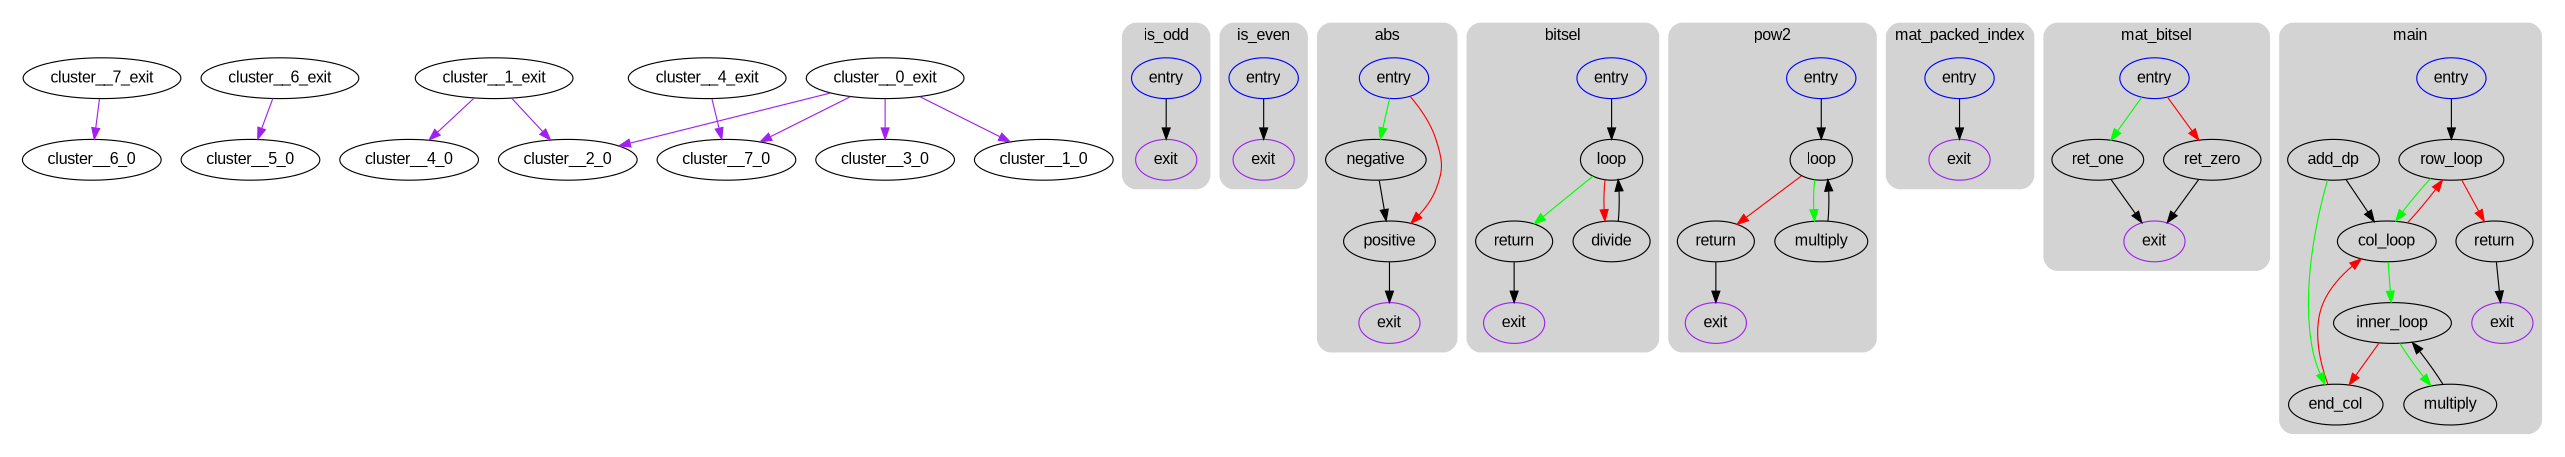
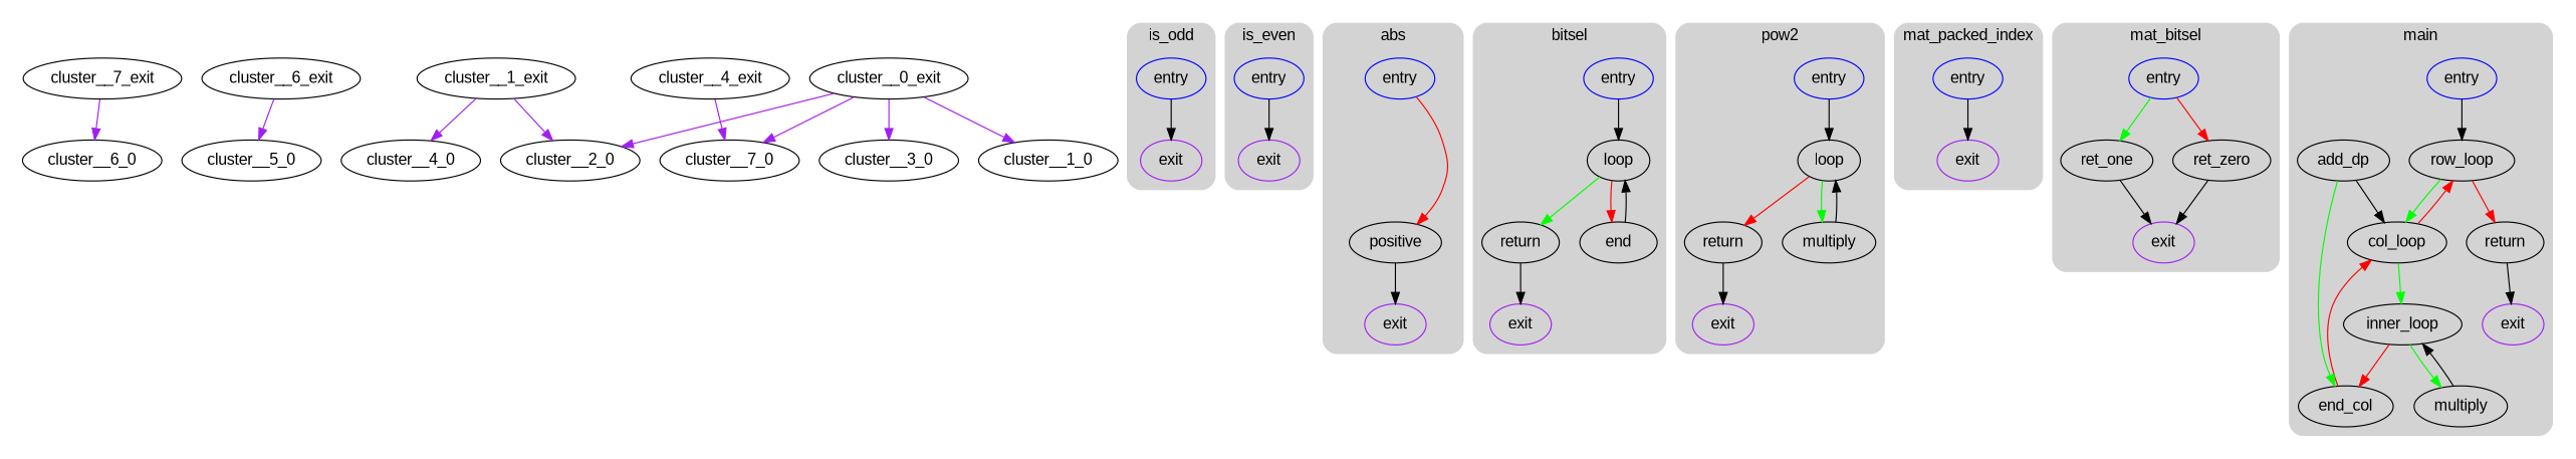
  strict digraph {
    compound=true
    fontname="Liberation Sans"
    node [fontname="Liberation Sans" shape=oval]
    edge [fontname="Liberation Sans" color=black]
    n1 [color=blue label=entry rank=source]
    n2 [label=row_loop]
    n3 [label=col_loop]
    n4 [label=return]
    n5 [label=inner_loop]
    n6 [label=multiply]
    n7 [label=end_col]
    n8 [label=add_dp]
    n9 [color=purple label=exit rank=sink shape=""]
    n10 [color=blue label=entry rank=source]
    n11 [label=ret_one]
    n12 [label=ret_zero]
    n13 [color=purple label=exit rank=sink shape=""]
    n14 [color=blue label=entry rank=source]
    n15 [color=purple label=exit rank=sink shape=""]
    n16 [color=blue label=entry rank=source]
    n17 [label=loop]
    n18 [label=multiply]
    n19 [label=return]
    n20 [color=purple label=exit rank=sink shape=""]
    n21 [color=blue label=entry rank=source]
    n22 [label=loop]
-   n23 [label=divide]
+   n23 [label=end]
    n24 [label=return]
    n25 [color=purple label=exit rank=sink shape=""]
    n26 [color=blue label=entry rank=source]
-   n27 [label=negative]
    n28 [label=positive]
    n29 [color=purple label=exit rank=sink shape=""]
    n30 [color=blue label=entry rank=source]
    n31 [color=purple label=exit rank=sink shape=""]
    n32 [color=blue label=entry rank=source]
    n33 [color=purple label=exit rank=sink shape=""]
    cluster__0_exit [shape=""]
    cluster__1_0 [shape=""]
    cluster__7_0 [shape=""]
    cluster__2_0 [shape=""]
    cluster__3_0 [shape=""]
    cluster__1_exit [shape=""]
    cluster__4_0 [shape=""]
    cluster__4_exit [shape=""]
    cluster__6_exit [shape=""]
    cluster__5_0 [shape=""]
    cluster__7_exit [shape=""]
    cluster__6_0 [shape=""]
    subgraph cluster_1 {
      peripheries=0
      cluster__0_exit
      cluster__1_0
      cluster__7_0
      cluster__2_0
      cluster__3_0
      cluster__1_exit
      cluster__4_0
      cluster__4_exit
      cluster__6_exit
      cluster__5_0
      cluster__7_exit
      cluster__6_0
      subgraph cluster_2 {
        bgcolor=lightgray
        color=darkgray
        label=main
        peripheries=0
        style=rounded
        n1
        n2
        n3
        n4
        n5
        n6
        n7
        n8
        n9
      }
      subgraph cluster_3 {
        bgcolor=lightgray
        color=darkgray
        label=mat_bitsel
        peripheries=0
        style=rounded
        n10
        n11
        n12
        n13
      }
      subgraph cluster_4 {
        bgcolor=lightgray
        color=darkgray
        label=mat_packed_index
        peripheries=0
        style=rounded
        n14
        n15
      }
      subgraph cluster_5 {
        bgcolor=lightgray
        color=darkgray
        label=pow2
        peripheries=0
        style=rounded
        n16
        n17
        n18
        n19
        n20
      }
      subgraph cluster_6 {
        bgcolor=lightgray
        color=darkgray
        label=bitsel
        peripheries=0
        style=rounded
        n21
        n22
        n23
        n24
        n25
      }
      subgraph cluster_7 {
        bgcolor=lightgray
        color=darkgray
        label=abs
        peripheries=0
        style=rounded
        n26
-       n27
        n28
        n29
      }
      subgraph cluster_8 {
        bgcolor=lightgray
        color=darkgray
        label=is_even
        peripheries=0
        style=rounded
        n30
        n31
      }
      subgraph cluster_9 {
        bgcolor=lightgray
        color=darkgray
        label=is_odd
        peripheries=0
        style=rounded
        n32
        n33
      }
    }
    n1 -> n2 [color=""]
    n2 -> n3 [color=green]
    n2 -> n4 [color=red]
    n3 -> n2 [color=red]
    n3 -> n5 [color=green]
    n4 -> n9
    n5 -> n6 [color=green]
    n5 -> n7 [color=red]
    n6 -> n5 [color=""]
    n7 -> n3 [color=red]
    n8 -> n3 [color=""]
    n8 -> n7 [color=green]
    n10 -> n11 [color=green]
    n10 -> n12 [color=red]
    n11 -> n13
    n12 -> n13
    n14 -> n15
    n16 -> n17 [color=""]
    n17 -> n18 [color=green]
    n17 -> n19 [color=red]
    n18 -> n17 [color=""]
    n19 -> n20
    n21 -> n22 [color=""]
    n22 -> n23 [color=red]
    n22 -> n24 [color=green]
    n23 -> n22 [color=""]
    n24 -> n25
-   n26 -> n27 [color=green]
    n26 -> n28 [color=red]
-   n27 -> n28 [color=""]
    n28 -> n29
    n30 -> n31
    n32 -> n33
    cluster__0_exit -> cluster__1_0 [color=purple]
    cluster__0_exit -> cluster__7_0 [color=purple]
    cluster__0_exit -> cluster__2_0 [color=purple]
    cluster__0_exit -> cluster__3_0 [color=purple]
    cluster__1_exit -> cluster__2_0 [color=purple]
    cluster__1_exit -> cluster__4_0 [color=purple]
    cluster__4_exit -> cluster__7_0 [color=purple]
    cluster__6_exit -> cluster__5_0 [color=purple]
    cluster__7_exit -> cluster__6_0 [color=purple]
  }
